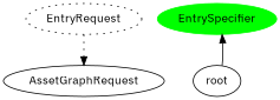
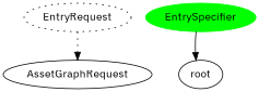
  digraph {
    fontname="IBM Plex Sans"
    node [fontname="IBM Plex Sans"]
    edge [fontname="IBM Plex Sans"]
    EntryRequest [style=dotted]
    AssetGraphRequest
    EntrySpecifier [color=green style=filled]
    root
    subgraph sub_1 {
      EntryRequest
      AssetGraphRequest
    }
    subgraph sub_2 {
      EntrySpecifier
      root
    }
    EntryRequest -> AssetGraphRequest [style=dotted]
-   root -> EntrySpecifier
+   EntrySpecifier -> root
  }
